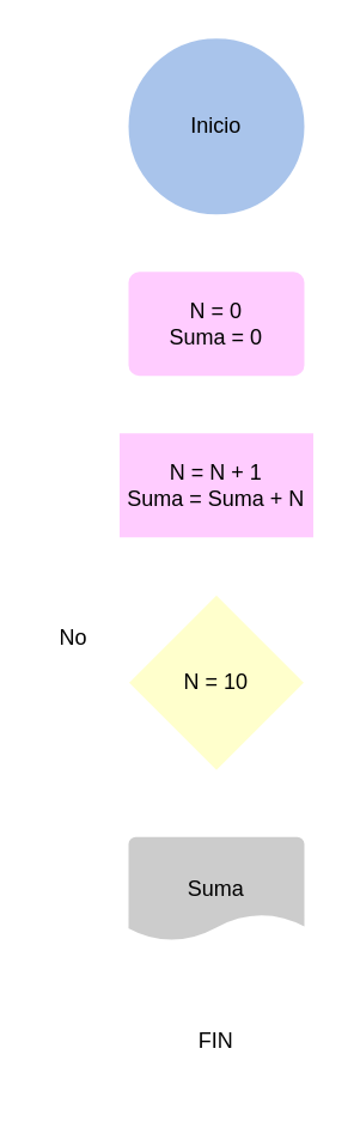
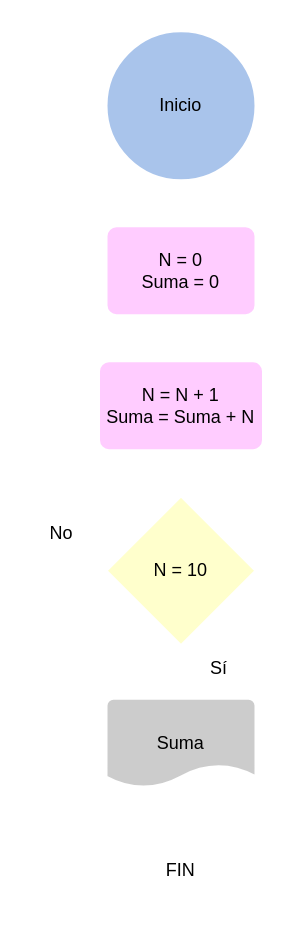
  <mxCell id="0" />
  <mxCell id="1" parent="0" />
  <mxCell id="2" style="edgeStyle=orthogonalEdgeStyle;rounded=0;orthogonalLoop=1;jettySize=auto;html=1;strokeColor=#FFFFFF;" edge="1" parent="1" source="3" target="4"><mxGeometry relative="1" as="geometry" /></mxCell>
  <mxCell id="3" value="Inicio" style="strokeWidth=2;html=1;shape=mxgraph.flowchart.start_2;whiteSpace=wrap;fillColor=#A9C4EB;strokeColor=#FFFFFF;" vertex="1" parent="1"><mxGeometry x="70" y="20" width="100" height="100" as="geometry" /></mxCell>
  <mxCell id="4" value="&lt;div&gt;N = 0&lt;/div&gt;&lt;div&gt;Suma = 0&lt;br&gt;&lt;/div&gt;" style="rounded=1;whiteSpace=wrap;html=1;absoluteArcSize=1;arcSize=14;strokeWidth=2;fillColor=#FFCCFF;strokeColor=#FFFFFF;" vertex="1" parent="1"><mxGeometry x="70" y="150" width="100" height="60" as="geometry" /></mxCell>
  <mxCell id="5" style="edgeStyle=orthogonalEdgeStyle;rounded=0;orthogonalLoop=1;jettySize=auto;html=1;strokeColor=#FFFFFF;" edge="1" parent="1" source="6" target="8"><mxGeometry relative="1" as="geometry" /></mxCell>
- <mxCell id="6" value="&lt;div&gt;N = N + 1&lt;/div&gt;&lt;div&gt;Suma = Suma + N&lt;br&gt;&lt;/div&gt;" style="whiteSpace=wrap;html=1;absoluteArcSize=1;arcSize=14;strokeWidth=2;fillColor=#FFCCFF;strokeColor=#FFFFFF;rounded=0;" vertex="1" parent="1"><mxGeometry x="65" y="240" width="110" height="60" as="geometry" /></mxCell>
+ <mxCell id="6" value="&lt;div&gt;N = N + 1&lt;/div&gt;&lt;div&gt;Suma = Suma + N&lt;br&gt;&lt;/div&gt;" style="rounded=1;whiteSpace=wrap;html=1;absoluteArcSize=1;arcSize=14;strokeWidth=2;fillColor=#FFCCFF;strokeColor=#FFFFFF;" vertex="1" parent="1"><mxGeometry x="65" y="240" width="110" height="60" as="geometry" /></mxCell>
  <mxCell id="7" style="edgeStyle=orthogonalEdgeStyle;rounded=0;orthogonalLoop=1;jettySize=auto;html=1;strokeColor=#FFFFFF;" edge="1" parent="1" source="8"><mxGeometry relative="1" as="geometry"><mxPoint x="120" y="220" as="targetPoint" /><Array as="points"><mxPoint x="20" y="380" /><mxPoint x="20" y="220" /></Array></mxGeometry></mxCell>
  <mxCell id="8" value="N = 10" style="strokeWidth=2;html=1;shape=mxgraph.flowchart.decision;whiteSpace=wrap;fillColor=#FFFFCC;strokeColor=#FFFFFF;" vertex="1" parent="1"><mxGeometry x="70" y="330" width="100" height="100" as="geometry" /></mxCell>
  <mxCell id="9" style="edgeStyle=orthogonalEdgeStyle;rounded=0;orthogonalLoop=1;jettySize=auto;html=1;strokeColor=#FFFFFF;endArrow=diamond;" edge="1" parent="1" source="10" target="11"><mxGeometry relative="1" as="geometry" /></mxCell>
  <mxCell id="10" value="Suma" style="strokeWidth=2;html=1;shape=mxgraph.flowchart.document2;whiteSpace=wrap;size=0.25;fillColor=#CCCCCC;strokeColor=#FFFFFF;" vertex="1" parent="1"><mxGeometry x="70" y="465" width="100" height="60" as="geometry" /></mxCell>
  <mxCell id="11" value="FIN" style="strokeWidth=2;html=1;shape=mxgraph.flowchart.terminator;whiteSpace=wrap;fillColor=#FFFFFF;strokeColor=#FFFFFF;" vertex="1" parent="1"><mxGeometry x="70" y="550" width="100" height="60" as="geometry" /></mxCell>
  <mxCell id="12" style="edgeStyle=orthogonalEdgeStyle;rounded=0;orthogonalLoop=1;jettySize=auto;html=1;entryX=0.5;entryY=0;entryDx=0;entryDy=0;entryPerimeter=0;strokeColor=#FFFFFF;dashed=1;" edge="1" parent="1" source="8" target="10"><mxGeometry relative="1" as="geometry" /></mxCell>
  <mxCell id="13" value="No" style="text;html=1;align=center;verticalAlign=middle;resizable=0;points=[];autosize=1;strokeColor=none;fillColor=none;" vertex="1" parent="1"><mxGeometry x="20" y="340" width="40" height="30" as="geometry" /></mxCell>
+ <mxCell id="14" value="Sí" style="text;html=1;align=center;verticalAlign=middle;resizable=0;points=[];autosize=1;strokeColor=none;fillColor=none;" vertex="1" parent="1"><mxGeometry x="130" y="430" width="30" height="30" as="geometry" /></mxCell>
